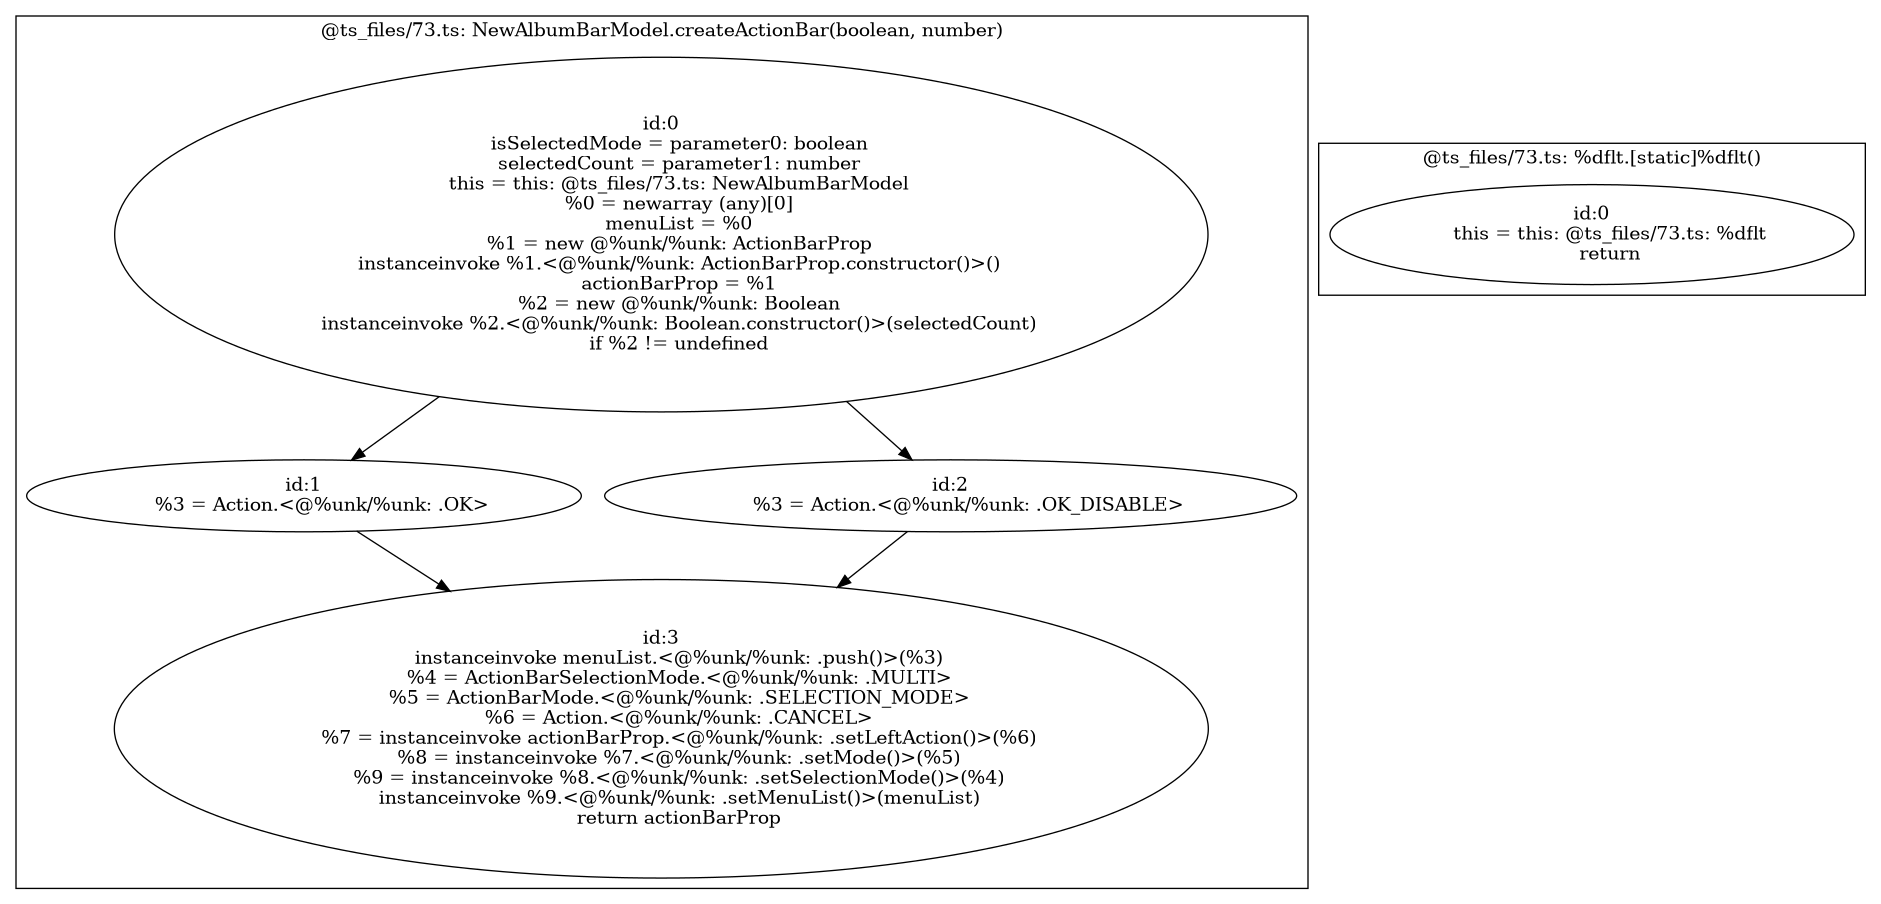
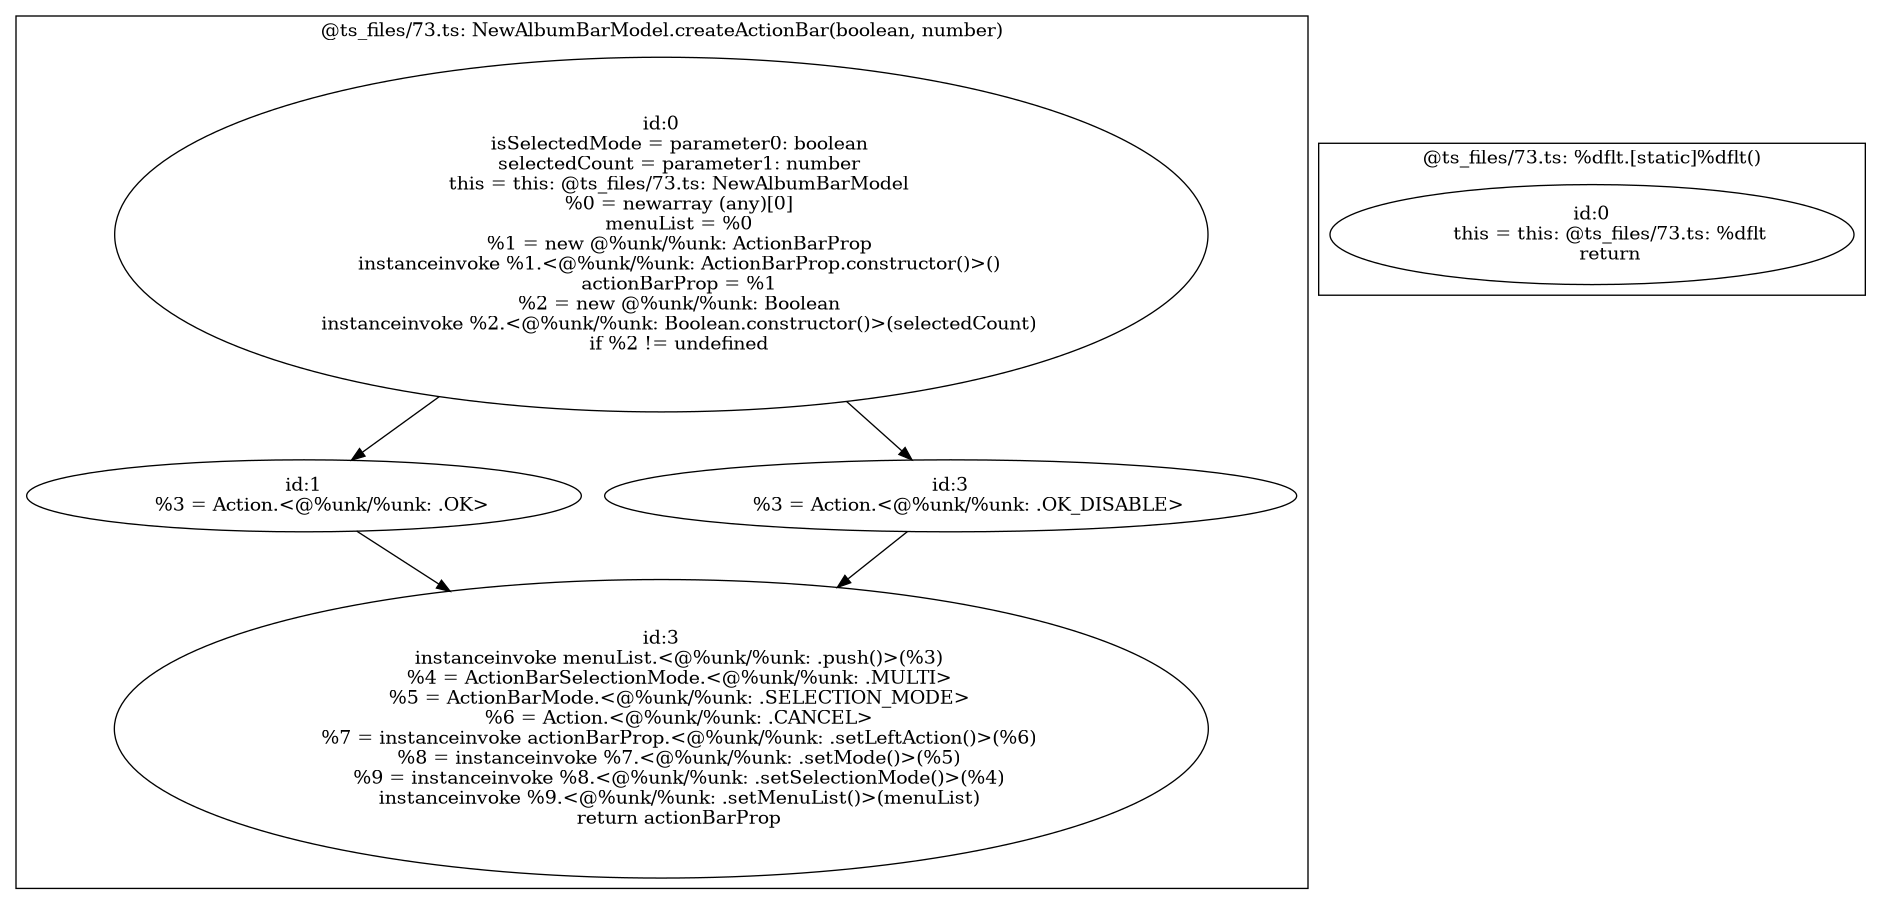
  digraph {
    n1 [label="id:0\n      isSelectedMode = parameter0: boolean\n      selectedCount = parameter1: number\n      this = this: @ts_files/73.ts: NewAlbumBarModel\n      %0 = newarray (any)[0]\n      menuList = %0\n      %1 = new @%unk/%unk: ActionBarProp\n      instanceinvoke %1.<@%unk/%unk: ActionBarProp.constructor()>()\n      actionBarProp = %1\n      %2 = new @%unk/%unk: Boolean\n      instanceinvoke %2.<@%unk/%unk: Boolean.constructor()>(selectedCount)\n      if %2 != undefined"]
    n2 [label="id:1\n      %3 = Action.<@%unk/%unk: .OK>"]
-   n3 [label="id:2\n      %3 = Action.<@%unk/%unk: .OK_DISABLE>"]
+   n3 [label="id:3\n      %3 = Action.<@%unk/%unk: .OK_DISABLE>"]
    n4 [label="id:3\n      instanceinvoke menuList.<@%unk/%unk: .push()>(%3)\n      %4 = ActionBarSelectionMode.<@%unk/%unk: .MULTI>\n      %5 = ActionBarMode.<@%unk/%unk: .SELECTION_MODE>\n      %6 = Action.<@%unk/%unk: .CANCEL>\n      %7 = instanceinvoke actionBarProp.<@%unk/%unk: .setLeftAction()>(%6)\n      %8 = instanceinvoke %7.<@%unk/%unk: .setMode()>(%5)\n      %9 = instanceinvoke %8.<@%unk/%unk: .setSelectionMode()>(%4)\n      instanceinvoke %9.<@%unk/%unk: .setMenuList()>(menuList)\n      return actionBarProp"]
    n5 [label="id:0\n      this = this: @ts_files/73.ts: %dflt\n      return"]
    subgraph cluster_1 {
      label="@ts_files/73.ts: NewAlbumBarModel.createActionBar(boolean, number)"
      n1
      n2
      n3
      n4
    }
    subgraph cluster_2 {
      label="@ts_files/73.ts: %dflt.[static]%dflt()"
      n5
    }
    n1 -> n2
    n1 -> n3
    n2 -> n4
    n3 -> n4
  }
